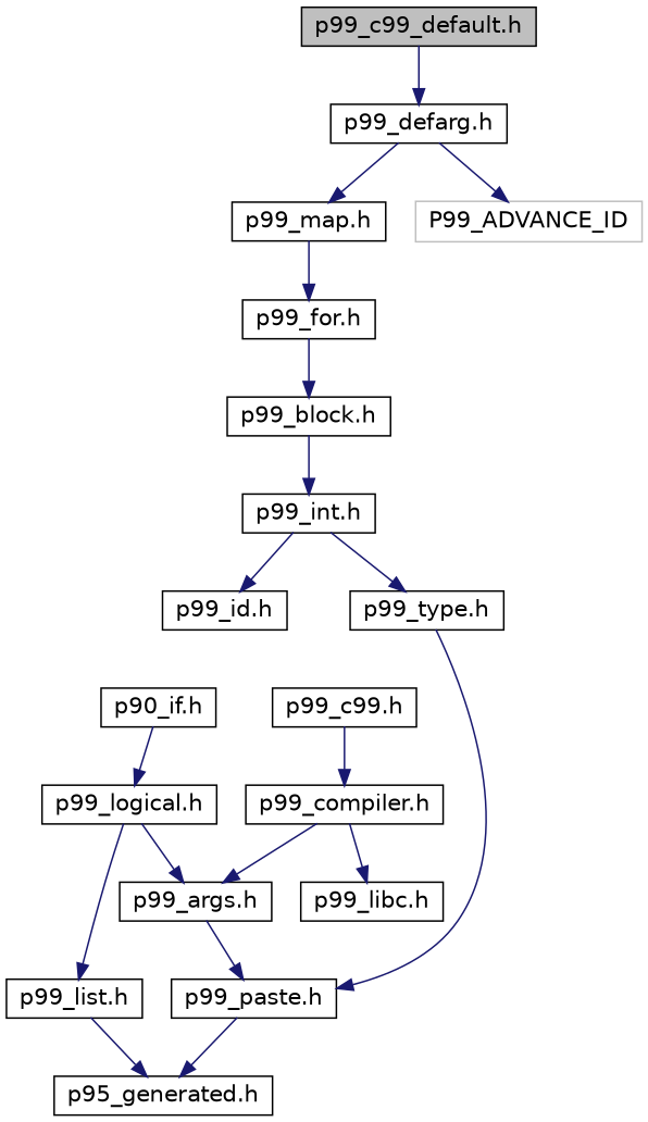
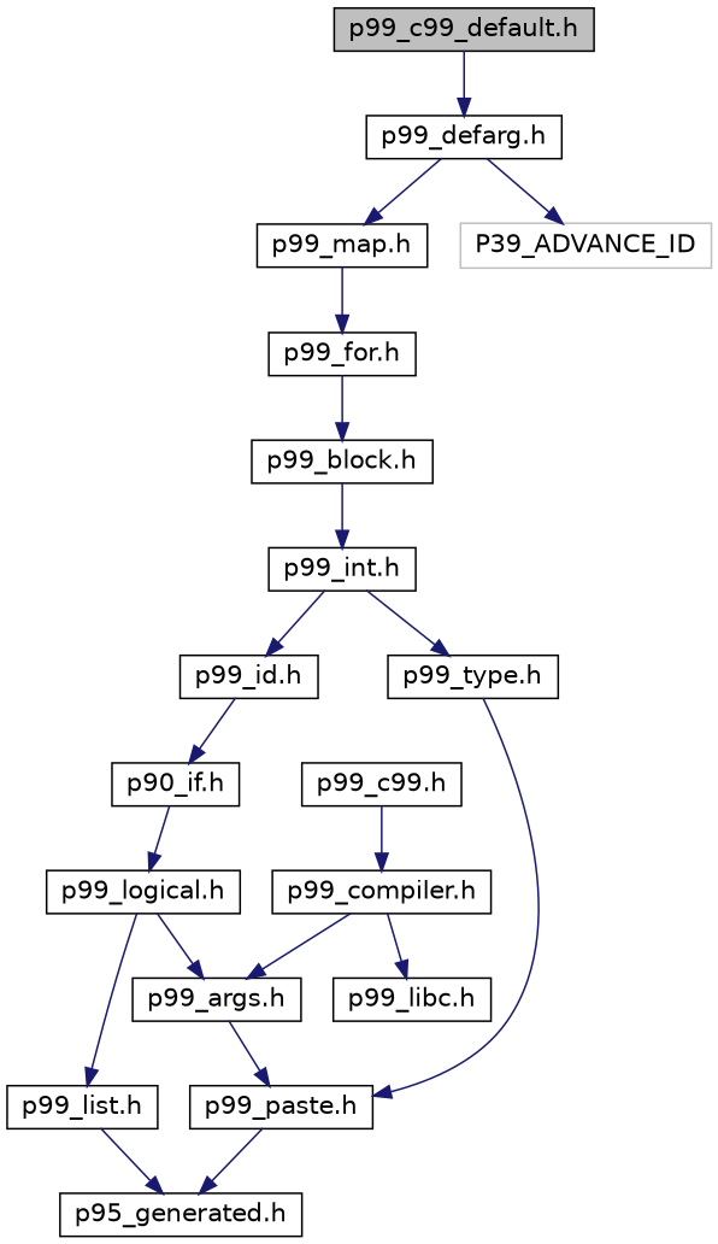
  digraph {
    node [color=black fillcolor=white fontname=Helvetica fontsize=14 shape=record style=filled]
    edge [color=midnightblue fontname=Helvetica fontsize=14 labelfontname=Helvetica labelfontsize=14 style=solid]
    n1 [fillcolor=grey75 fontcolor=black height=0.2 label="p99_c99_default.h" width=0.4]
    n2 [height=0.2 label="p99_defarg.h" width=0.4]
    n3 [height=0.2 label="p99_map.h" width=0.4]
-   n4 [color=grey75 height=0.2 label=P99_ADVANCE_ID width=0.4]
+   n4 [color=grey75 height=0.2 label=P39_ADVANCE_ID width=0.4]
    n5 [height=0.2 label="p99_for.h" width=0.4]
    n6 [height=0.2 label="p99_block.h" width=0.4]
    n7 [height=0.2 label="p99_int.h" width=0.4]
    n8 [height=0.2 label="p99_id.h" width=0.4]
    n9 [height=0.2 label="p99_type.h" width=0.4]
    n10 [height=0.2 label="p99_c99.h" width=0.4]
    n11 [height=0.2 label="p99_compiler.h" width=0.4]
    n12 [height=0.2 label="p90_if.h" width=0.4]
    n13 [height=0.2 label="p99_paste.h" width=0.4]
    n14 [height=0.2 label="p99_args.h" width=0.4]
    n15 [height=0.2 label="p99_libc.h" width=0.4]
    n16 [height=0.2 label="p95_generated.h" width=0.4]
    n17 [height=0.2 label="p99_logical.h" width=0.4]
    n18 [height=0.2 label="p99_list.h" width=0.4]
    n1 -> n2
    n2 -> n3
    n2 -> n4
    n3 -> n5
    n5 -> n6
    n6 -> n7
    n7 -> n8
    n7 -> n9
+   n8 -> n12
    n9 -> n13
    n10 -> n11
    n11 -> n14
    n11 -> n15
    n12 -> n17
    n13 -> n16
    n14 -> n13
    n17 -> n14
    n17 -> n18
    n18 -> n16
  }
